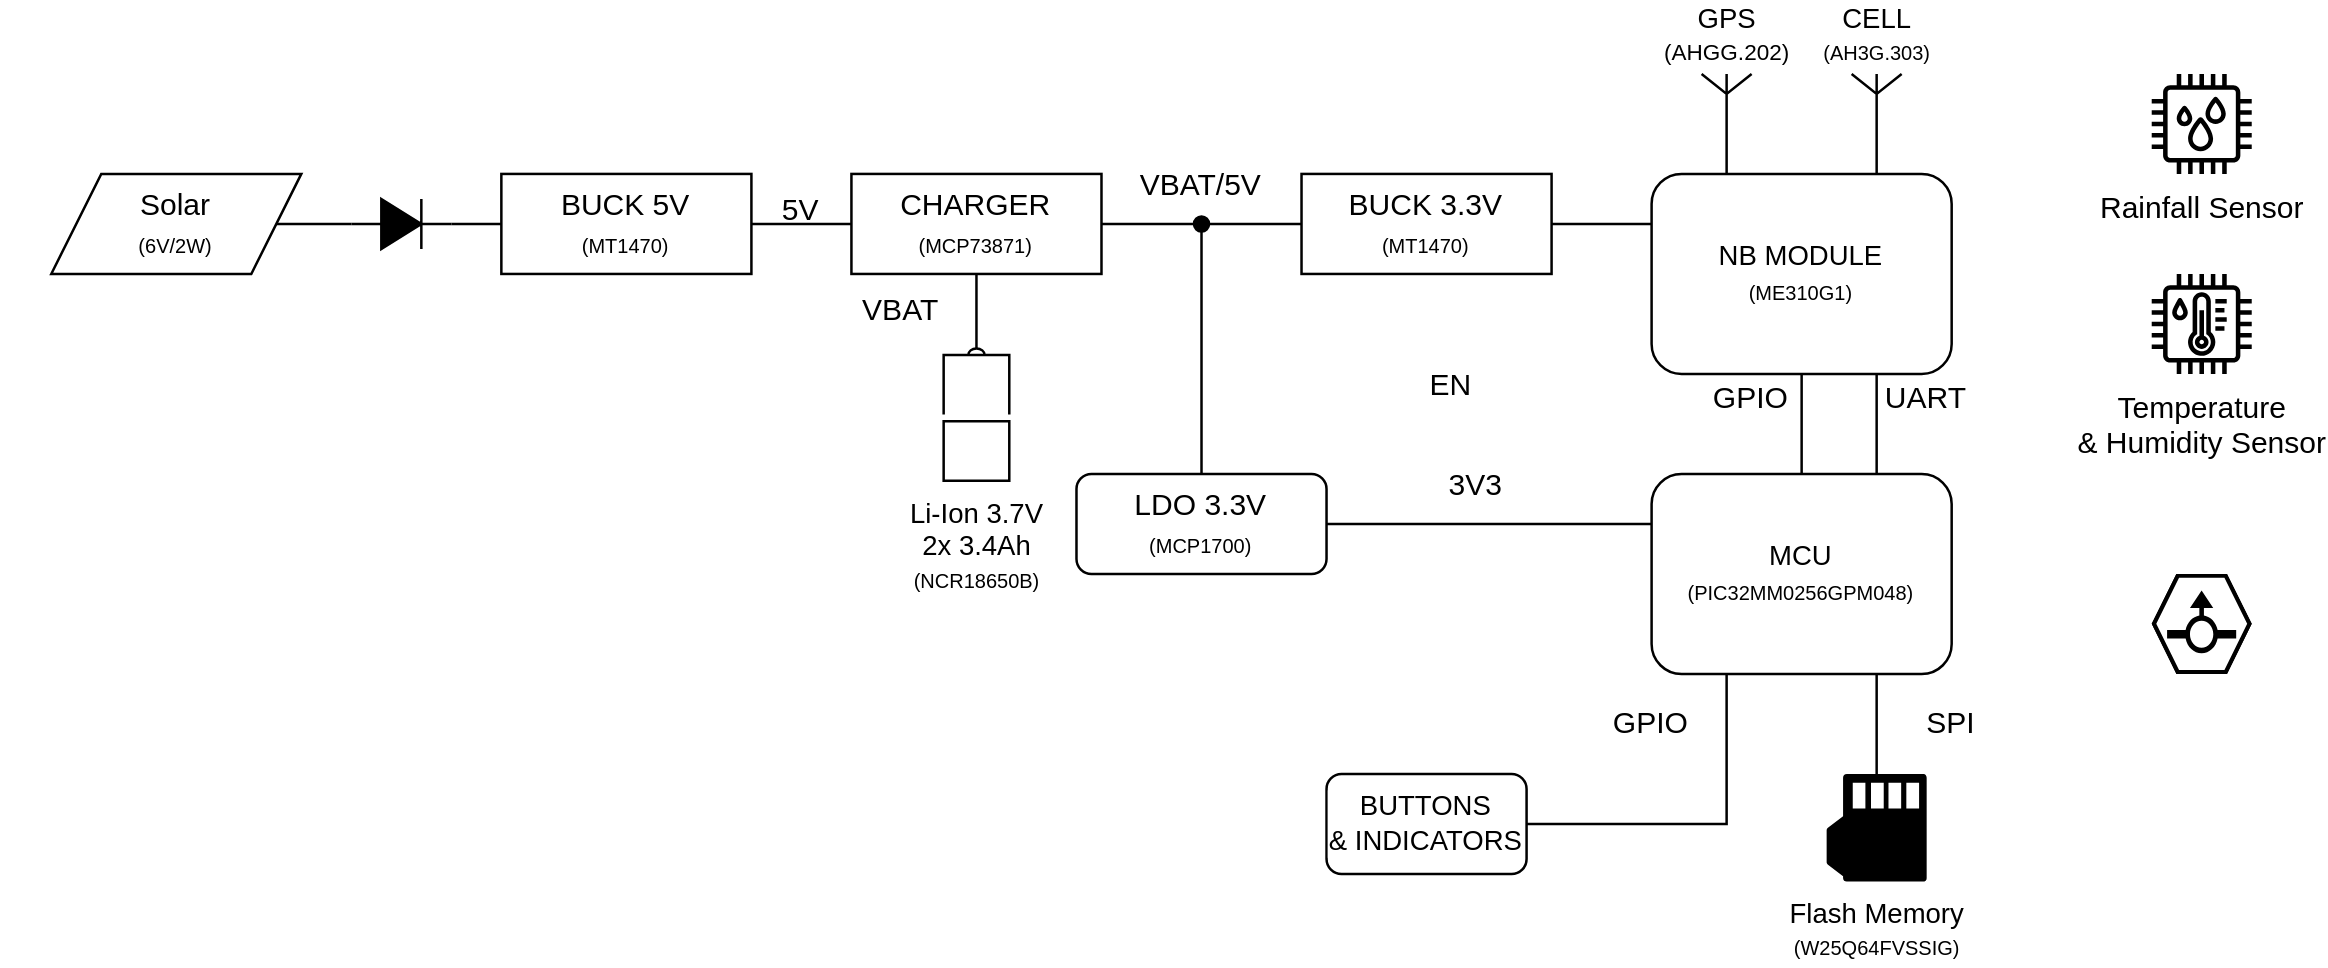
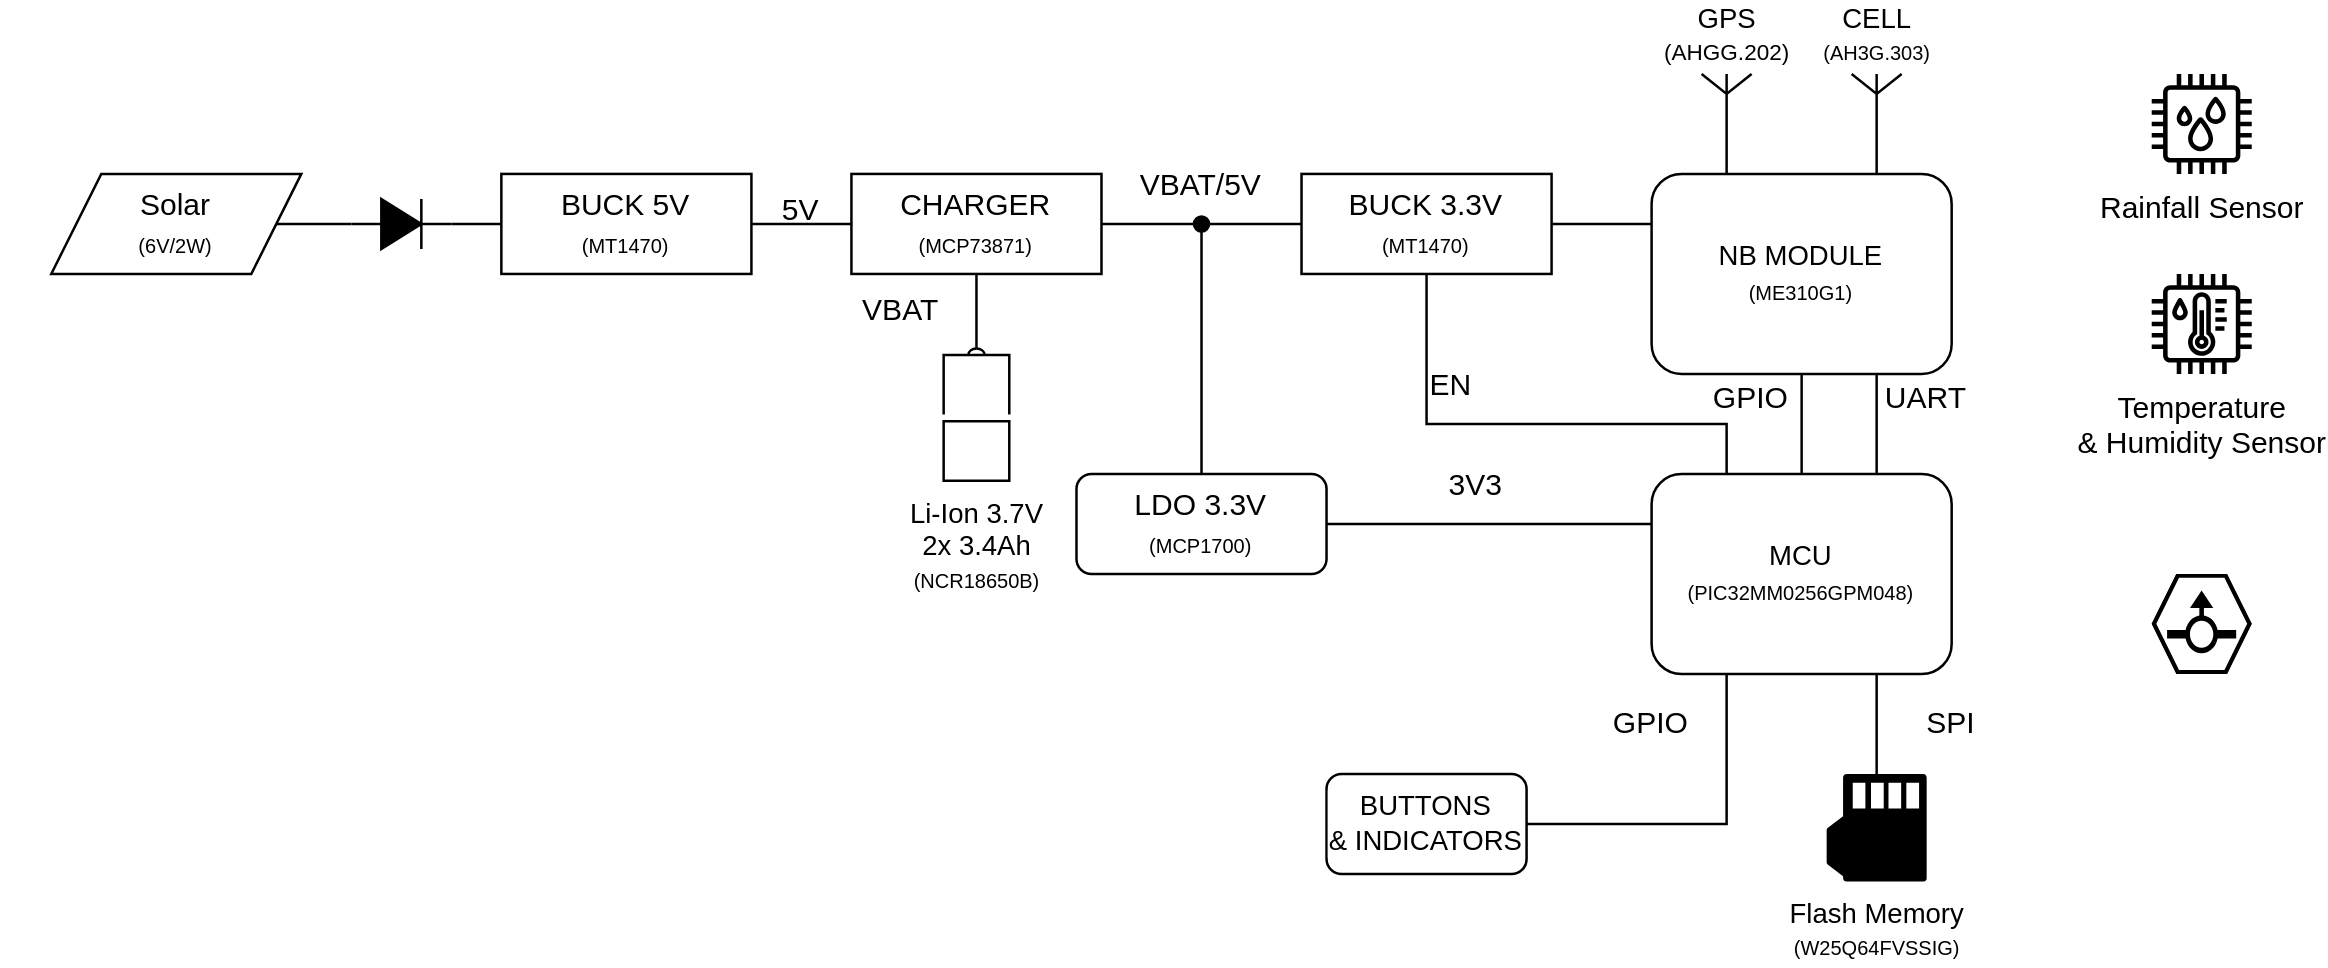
  <mxCell id="0" />
  <mxCell id="1" parent="0" />
  <mxCell id="2" value="Solar&lt;div&gt;&lt;font style=&quot;font-size: 8px;&quot;&gt;(6V/2W)&lt;/font&gt;&lt;/div&gt;" style="shape=parallelogram;perimeter=parallelogramPerimeter;whiteSpace=wrap;html=1;fixedSize=1;" parent="1" vertex="1"><mxGeometry x="20" y="60" width="100" height="40" as="geometry" /></mxCell>
  <mxCell id="3" style="edgeStyle=orthogonalEdgeStyle;rounded=0;orthogonalLoop=1;jettySize=auto;html=1;entryX=0;entryY=0.5;entryDx=0;entryDy=0;strokeColor=default;align=center;verticalAlign=middle;fontFamily=Helvetica;fontSize=11;fontColor=default;labelBackgroundColor=default;endArrow=none;endFill=0;" parent="1" source="4" target="14" edge="1"><mxGeometry relative="1" as="geometry" /></mxCell>
  <mxCell id="4" value="BUCK 5V&lt;div&gt;&lt;font style=&quot;font-size: 8px;&quot;&gt;(MT1470)&lt;/font&gt;&lt;/div&gt;" style="rounded=0;whiteSpace=wrap;html=1;" parent="1" vertex="1"><mxGeometry x="200" y="60" width="100" height="40" as="geometry" /></mxCell>
  <mxCell id="5" style="edgeStyle=orthogonalEdgeStyle;rounded=0;orthogonalLoop=1;jettySize=auto;html=1;strokeColor=default;align=center;verticalAlign=middle;fontFamily=Helvetica;fontSize=11;fontColor=default;labelBackgroundColor=default;endArrow=oval;endFill=1;" parent="1" source="7" edge="1"><mxGeometry relative="1" as="geometry"><mxPoint x="480" y="80" as="targetPoint" /></mxGeometry></mxCell>
  <mxCell id="6" style="edgeStyle=orthogonalEdgeStyle;rounded=0;orthogonalLoop=1;jettySize=auto;html=1;entryX=0;entryY=0.25;entryDx=0;entryDy=0;strokeColor=default;align=center;verticalAlign=middle;fontFamily=Helvetica;fontSize=11;fontColor=default;labelBackgroundColor=default;endArrow=none;endFill=0;" parent="1" source="7" target="25" edge="1"><mxGeometry relative="1" as="geometry" /></mxCell>
  <mxCell id="7" value="LDO 3.3V&lt;div&gt;&lt;font style=&quot;font-size: 8px;&quot;&gt;(MCP1700)&lt;/font&gt;&lt;/div&gt;" style="whiteSpace=wrap;html=1;rounded=1;" parent="1" vertex="1"><mxGeometry x="430" y="180" width="100" height="40" as="geometry" /></mxCell>
  <mxCell id="8" style="edgeStyle=orthogonalEdgeStyle;rounded=0;orthogonalLoop=1;jettySize=auto;html=1;entryX=0;entryY=0.5;entryDx=0;entryDy=0;endArrow=none;endFill=0;" parent="1" source="9" target="4" edge="1"><mxGeometry relative="1" as="geometry" /></mxCell>
  <mxCell id="9" value="" style="pointerEvents=1;fillColor=strokeColor;verticalLabelPosition=bottom;shadow=0;dashed=0;align=center;html=1;verticalAlign=top;shape=mxgraph.electrical.diodes.diode;" parent="1" vertex="1"><mxGeometry x="140" y="70" width="40" height="20" as="geometry" /></mxCell>
  <mxCell id="10" style="edgeStyle=orthogonalEdgeStyle;rounded=0;orthogonalLoop=1;jettySize=auto;html=1;entryX=0;entryY=0.5;entryDx=0;entryDy=0;entryPerimeter=0;endArrow=none;endFill=0;" parent="1" source="2" target="9" edge="1"><mxGeometry relative="1" as="geometry" /></mxCell>
  <mxCell id="11" style="edgeStyle=orthogonalEdgeStyle;rounded=0;orthogonalLoop=1;jettySize=auto;html=1;entryX=0;entryY=0.25;entryDx=0;entryDy=0;strokeColor=default;align=center;verticalAlign=middle;fontFamily=Helvetica;fontSize=11;fontColor=default;labelBackgroundColor=default;endArrow=none;endFill=0;" parent="1" source="12" target="17" edge="1"><mxGeometry relative="1" as="geometry" /></mxCell>
  <mxCell id="12" value="BUCK 3.3V&lt;div&gt;&lt;font style=&quot;font-size: 8px;&quot;&gt;(MT1470)&lt;/font&gt;&lt;/div&gt;" style="rounded=0;whiteSpace=wrap;html=1;" parent="1" vertex="1"><mxGeometry x="520" y="60" width="100" height="40" as="geometry" /></mxCell>
  <mxCell id="13" style="edgeStyle=orthogonalEdgeStyle;rounded=0;orthogonalLoop=1;jettySize=auto;html=1;entryX=0;entryY=0.5;entryDx=0;entryDy=0;strokeColor=default;align=center;verticalAlign=middle;fontFamily=Helvetica;fontSize=11;fontColor=default;labelBackgroundColor=default;endArrow=none;endFill=0;" parent="1" source="14" target="12" edge="1"><mxGeometry relative="1" as="geometry" /></mxCell>
  <mxCell id="14" value="CHARGER &lt;font style=&quot;font-size: 8px;&quot;&gt;(MCP73871)&lt;/font&gt;" style="rounded=0;whiteSpace=wrap;html=1;" parent="1" vertex="1"><mxGeometry x="340" y="60" width="100" height="40" as="geometry" /></mxCell>
  <mxCell id="15" style="edgeStyle=orthogonalEdgeStyle;rounded=0;orthogonalLoop=1;jettySize=auto;html=1;entryX=0.5;entryY=1;entryDx=0;entryDy=0;strokeColor=default;align=center;verticalAlign=middle;fontFamily=Helvetica;fontSize=11;fontColor=default;labelBackgroundColor=default;endArrow=none;endFill=0;" parent="1" source="16" target="14" edge="1"><mxGeometry relative="1" as="geometry" /></mxCell>
  <mxCell id="16" value="Li-Ion 3.7V&lt;div&gt;2x 3.4Ah&lt;/div&gt;&lt;div&gt;&lt;font style=&quot;font-size: 8px;&quot;&gt;(NCR18650B)&lt;/font&gt;&lt;/div&gt;" style="html=1;verticalLabelPosition=bottom;align=center;labelBackgroundColor=#ffffff;verticalAlign=top;strokeWidth=1;strokeColor=#000000;shadow=0;dashed=0;shape=mxgraph.ios7.icons.battery;fontFamily=Helvetica;fontSize=11;fontColor=default;rotation=0;direction=north;" parent="1" vertex="1"><mxGeometry x="376.87" y="129.79" width="26.25" height="52.93" as="geometry" /></mxCell>
  <mxCell id="17" value="NB MODULE&lt;div&gt;&lt;font style=&quot;font-size: 8px;&quot;&gt;(ME310G1)&lt;/font&gt;&lt;/div&gt;" style="rounded=1;whiteSpace=wrap;html=1;fontFamily=Helvetica;fontSize=11;fontColor=default;labelBackgroundColor=default;" parent="1" vertex="1"><mxGeometry x="660" y="60" width="120" height="80" as="geometry" /></mxCell>
  <mxCell id="18" style="edgeStyle=orthogonalEdgeStyle;rounded=0;orthogonalLoop=1;jettySize=auto;html=1;entryX=0.25;entryY=0;entryDx=0;entryDy=0;strokeColor=default;align=center;verticalAlign=middle;fontFamily=Helvetica;fontSize=11;fontColor=default;labelBackgroundColor=default;endArrow=none;endFill=0;" parent="1" source="19" target="17" edge="1"><mxGeometry relative="1" as="geometry" /></mxCell>
  <mxCell id="19" value="GPS&lt;div&gt;&lt;font style=&quot;font-size: 9px;&quot;&gt;(AHGG.202)&lt;/font&gt;&lt;/div&gt;" style="verticalLabelPosition=top;shadow=0;dashed=0;align=center;html=1;verticalAlign=bottom;shape=mxgraph.electrical.radio.aerial_-_antenna_1;fontFamily=Helvetica;fontSize=11;fontColor=default;labelBackgroundColor=default;labelPosition=center;" parent="1" vertex="1"><mxGeometry x="680" y="20" width="20" height="20" as="geometry" /></mxCell>
  <mxCell id="20" style="edgeStyle=orthogonalEdgeStyle;rounded=0;orthogonalLoop=1;jettySize=auto;html=1;entryX=0.75;entryY=0;entryDx=0;entryDy=0;strokeColor=default;align=center;verticalAlign=middle;fontFamily=Helvetica;fontSize=11;fontColor=default;labelBackgroundColor=default;endArrow=none;endFill=0;" parent="1" source="21" target="17" edge="1"><mxGeometry relative="1" as="geometry" /></mxCell>
  <mxCell id="21" value="CELL&lt;br&gt;&lt;font style=&quot;font-size: 8px;&quot;&gt;(AH3G.303)&lt;/font&gt;" style="verticalLabelPosition=top;shadow=0;dashed=0;align=center;html=1;verticalAlign=bottom;shape=mxgraph.electrical.radio.aerial_-_antenna_1;fontFamily=Helvetica;fontSize=11;fontColor=default;labelBackgroundColor=default;labelPosition=center;" parent="1" vertex="1"><mxGeometry x="740" y="20" width="20" height="20" as="geometry" /></mxCell>
  <mxCell id="22" style="edgeStyle=orthogonalEdgeStyle;rounded=0;orthogonalLoop=1;jettySize=auto;html=1;entryX=0.5;entryY=1;entryDx=0;entryDy=0;strokeColor=default;align=center;verticalAlign=middle;fontFamily=Helvetica;fontSize=11;fontColor=default;labelBackgroundColor=default;endArrow=none;endFill=0;" parent="1" source="25" target="17" edge="1"><mxGeometry relative="1" as="geometry" /></mxCell>
+ <mxCell id="23" style="edgeStyle=orthogonalEdgeStyle;rounded=0;orthogonalLoop=1;jettySize=auto;html=1;exitX=0.25;exitY=0;exitDx=0;exitDy=0;entryX=0.5;entryY=1;entryDx=0;entryDy=0;strokeColor=default;align=center;verticalAlign=middle;fontFamily=Helvetica;fontSize=11;fontColor=default;labelBackgroundColor=default;endArrow=none;endFill=0;" parent="1" source="25" target="12" edge="1"><mxGeometry relative="1" as="geometry"><Array as="points"><mxPoint x="690" y="160" /><mxPoint x="570" y="160" /></Array></mxGeometry></mxCell>
  <mxCell id="24" style="edgeStyle=orthogonalEdgeStyle;rounded=0;orthogonalLoop=1;jettySize=auto;html=1;exitX=0.75;exitY=0;exitDx=0;exitDy=0;entryX=0.75;entryY=1;entryDx=0;entryDy=0;strokeColor=default;align=center;verticalAlign=middle;fontFamily=Helvetica;fontSize=11;fontColor=default;labelBackgroundColor=default;endArrow=none;endFill=0;" parent="1" source="25" target="17" edge="1"><mxGeometry relative="1" as="geometry" /></mxCell>
  <mxCell id="25" value="MCU&lt;div&gt;&lt;font style=&quot;font-size: 8px;&quot;&gt;(PIC32MM0256GPM048)&lt;/font&gt;&lt;/div&gt;" style="rounded=1;whiteSpace=wrap;html=1;fontFamily=Helvetica;fontSize=11;fontColor=default;labelBackgroundColor=default;" parent="1" vertex="1"><mxGeometry x="660" y="180" width="120" height="80" as="geometry" /></mxCell>
  <mxCell id="26" style="edgeStyle=orthogonalEdgeStyle;rounded=0;orthogonalLoop=1;jettySize=auto;html=1;entryX=0.75;entryY=1;entryDx=0;entryDy=0;strokeColor=default;align=center;verticalAlign=middle;fontFamily=Helvetica;fontSize=11;fontColor=default;labelBackgroundColor=default;endArrow=none;endFill=0;" parent="1" source="27" target="25" edge="1"><mxGeometry relative="1" as="geometry" /></mxCell>
  <mxCell id="27" value="Flash Memory&lt;div&gt;&lt;font style=&quot;font-size: 8px;&quot;&gt;(W25Q64FVSSIG)&lt;/font&gt;&lt;/div&gt;" style="sketch=0;html=1;aspect=fixed;strokeColor=none;shadow=0;fillColor=#000000;verticalAlign=top;labelPosition=center;verticalLabelPosition=bottom;shape=mxgraph.gcp2.memory_card;fontFamily=Helvetica;fontSize=11;fontColor=default;labelBackgroundColor=default;" parent="1" vertex="1"><mxGeometry x="730" y="300" width="40" height="43.01" as="geometry" /></mxCell>
  <mxCell id="28" style="edgeStyle=orthogonalEdgeStyle;rounded=0;orthogonalLoop=1;jettySize=auto;html=1;entryX=0.25;entryY=1;entryDx=0;entryDy=0;strokeColor=default;align=center;verticalAlign=middle;fontFamily=Helvetica;fontSize=11;fontColor=default;labelBackgroundColor=default;endArrow=none;endFill=0;" parent="1" source="29" target="25" edge="1"><mxGeometry relative="1" as="geometry" /></mxCell>
  <mxCell id="29" value="BUTTONS&lt;div&gt;&amp;amp; INDICATORS&lt;/div&gt;" style="rounded=1;whiteSpace=wrap;html=1;fontFamily=Helvetica;fontSize=11;fontColor=default;labelBackgroundColor=default;" parent="1" vertex="1"><mxGeometry x="530" y="300" width="80" height="40" as="geometry" /></mxCell>
  <mxCell id="30" value="&lt;font color=&quot;#000000&quot;&gt;Rainfall Sensor&lt;/font&gt;" style="sketch=0;outlineConnect=0;fontColor=#232F3E;gradientColor=none;fillColor=#000000;strokeColor=none;dashed=0;verticalLabelPosition=bottom;verticalAlign=top;align=center;html=1;fontSize=12;fontStyle=0;aspect=fixed;pointerEvents=1;shape=mxgraph.aws4.iot_thing_humidity_sensor;fontFamily=Helvetica;labelBackgroundColor=default;" parent="1" vertex="1"><mxGeometry x="860" y="20" width="40" height="40" as="geometry" /></mxCell>
  <mxCell id="31" value="&lt;font color=&quot;#000000&quot;&gt;Temperature&lt;/font&gt;&lt;div&gt;&lt;font color=&quot;#000000&quot;&gt;&amp;amp; Humidity Sensor&lt;/font&gt;&lt;/div&gt;" style="sketch=0;outlineConnect=0;fontColor=#232F3E;gradientColor=none;fillColor=#000000;strokeColor=none;dashed=0;verticalLabelPosition=bottom;verticalAlign=top;align=center;html=1;fontSize=12;fontStyle=0;aspect=fixed;pointerEvents=1;shape=mxgraph.aws4.iot_thing_temperature_humidity_sensor;fontFamily=Helvetica;labelBackgroundColor=default;" parent="1" vertex="1"><mxGeometry x="860" y="100" width="40" height="40" as="geometry" /></mxCell>
  <mxCell id="32" value="" style="verticalLabelPosition=bottom;sketch=0;html=1;fillColor=#000000;strokeColor=#ffffff;verticalAlign=top;align=center;points=[[0,0.5,0],[0.125,0.25,0],[0.25,0,0],[0.5,0,0],[0.75,0,0],[0.875,0.25,0],[1,0.5,0],[0.875,0.75,0],[0.75,1,0],[0.5,1,0],[0.125,0.75,0]];pointerEvents=1;shape=mxgraph.cisco_safe.compositeIcon;bgIcon=mxgraph.cisco_safe.design.blank_device;resIcon=mxgraph.cisco_safe.design.flow_sensor_2;fontFamily=Helvetica;fontSize=11;fontColor=default;labelBackgroundColor=default;" parent="1" vertex="1"><mxGeometry x="860" y="220" width="40" height="40" as="geometry" /></mxCell>
  <mxCell id="33" value="5V" style="text;html=1;align=center;verticalAlign=middle;whiteSpace=wrap;rounded=0;" vertex="1" parent="1"><mxGeometry x="290" y="60" width="60" height="30" as="geometry" /></mxCell>
  <mxCell id="34" value="VBAT/5V" style="text;html=1;align=center;verticalAlign=middle;whiteSpace=wrap;rounded=0;" vertex="1" parent="1"><mxGeometry x="450" y="50" width="60" height="30" as="geometry" /></mxCell>
  <mxCell id="35" value="VBAT" style="text;html=1;align=center;verticalAlign=middle;whiteSpace=wrap;rounded=0;" vertex="1" parent="1"><mxGeometry x="330" y="100" width="60" height="30" as="geometry" /></mxCell>
  <mxCell id="36" value="3V3" style="text;html=1;align=center;verticalAlign=middle;whiteSpace=wrap;rounded=0;" vertex="1" parent="1"><mxGeometry x="560" y="170" width="60" height="30" as="geometry" /></mxCell>
  <mxCell id="37" value="EN" style="text;html=1;align=center;verticalAlign=middle;whiteSpace=wrap;rounded=0;" vertex="1" parent="1"><mxGeometry x="550" y="129.79" width="60" height="30" as="geometry" /></mxCell>
  <mxCell id="38" value="GPIO" style="text;html=1;align=center;verticalAlign=middle;whiteSpace=wrap;rounded=0;" vertex="1" parent="1"><mxGeometry x="670" y="140" width="60" height="20" as="geometry" /></mxCell>
  <mxCell id="39" value="UART" style="text;html=1;align=center;verticalAlign=middle;whiteSpace=wrap;rounded=0;" vertex="1" parent="1"><mxGeometry x="740" y="139.79" width="60" height="20" as="geometry" /></mxCell>
  <mxCell id="40" value="SPI" style="text;html=1;align=center;verticalAlign=middle;whiteSpace=wrap;rounded=0;" vertex="1" parent="1"><mxGeometry x="750" y="270" width="60" height="20" as="geometry" /></mxCell>
  <mxCell id="41" value="GPIO" style="text;html=1;align=center;verticalAlign=middle;whiteSpace=wrap;rounded=0;" vertex="1" parent="1"><mxGeometry x="630" y="270" width="60" height="20" as="geometry" /></mxCell>
